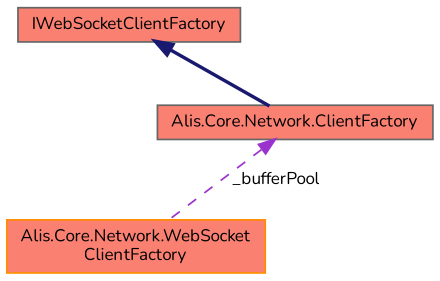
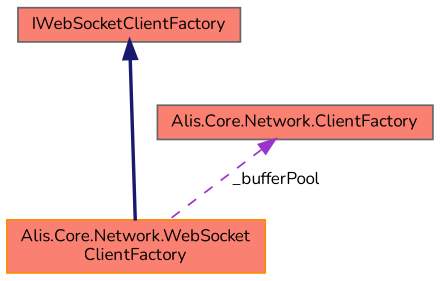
  digraph {
    fontname=Nunito
    node [color=gray40 fillcolor=salmon fontname=Nunito fontsize=10 shape=record style=filled]
    edge [dir=back fontname=Nunito fontsize=10 labelfontname=Helvetica labelfontsize=10]
    n1 [color=darkorange fontcolor=black height=0.2 label="Alis.Core.Network.WebSocket\lClientFactory" width=0.4]
    n2 [height=0.2 label=IWebSocketClientFactory width=0.4]
    n3 [height=0.2 label="Alis.Core.Network.ClientFactory" width=0.4]
-   n2 -> n3 [color=midnightblue style=bold]
+   n2 -> n1 [color=midnightblue style=bold]
    n3 -> n1 [color=darkorchid3 label=" _bufferPool" style=dashed]
  }
